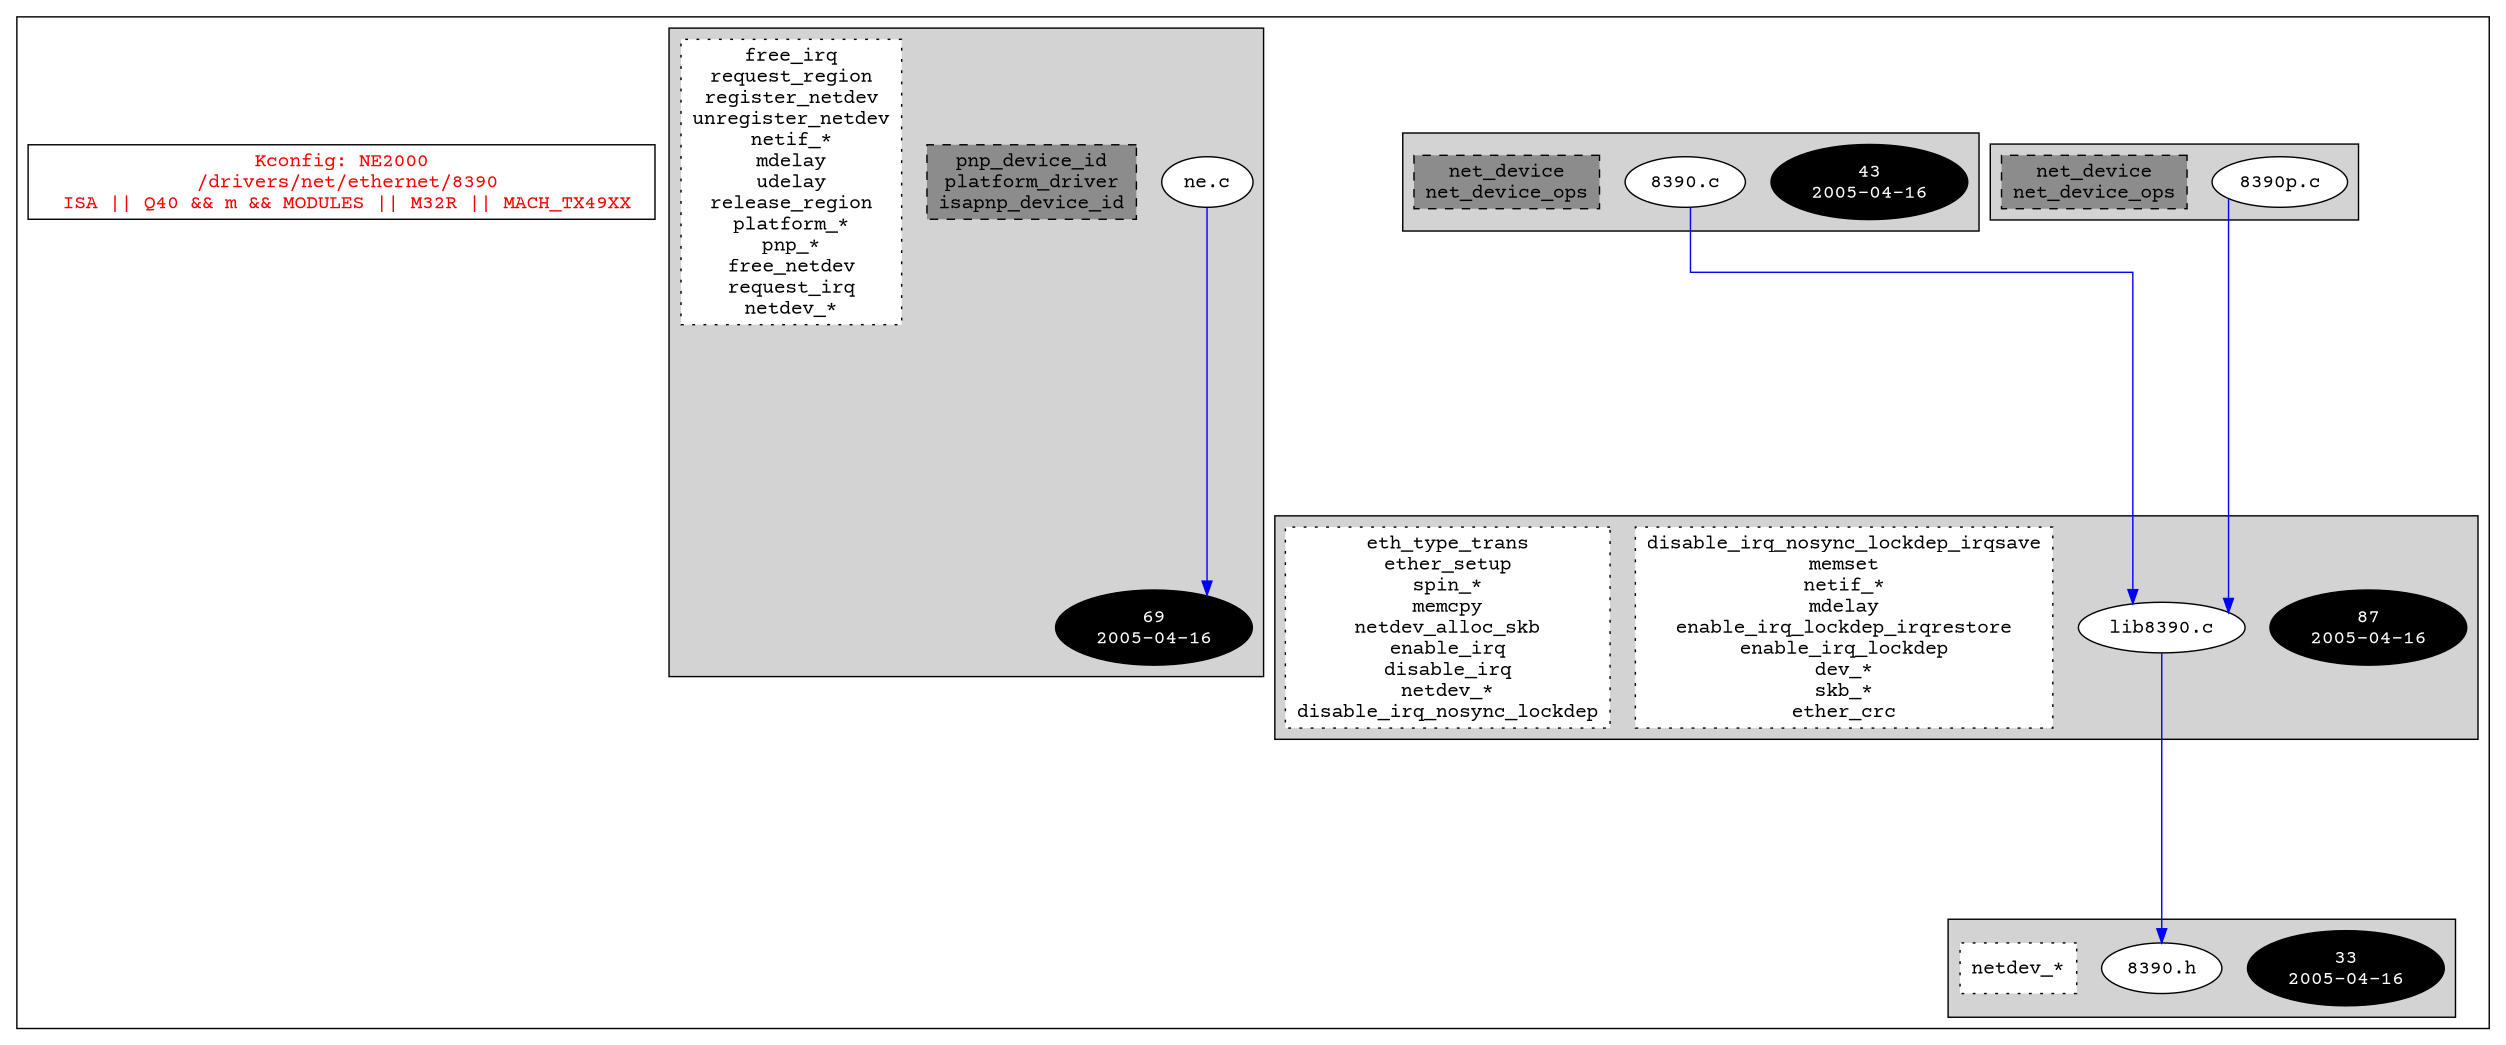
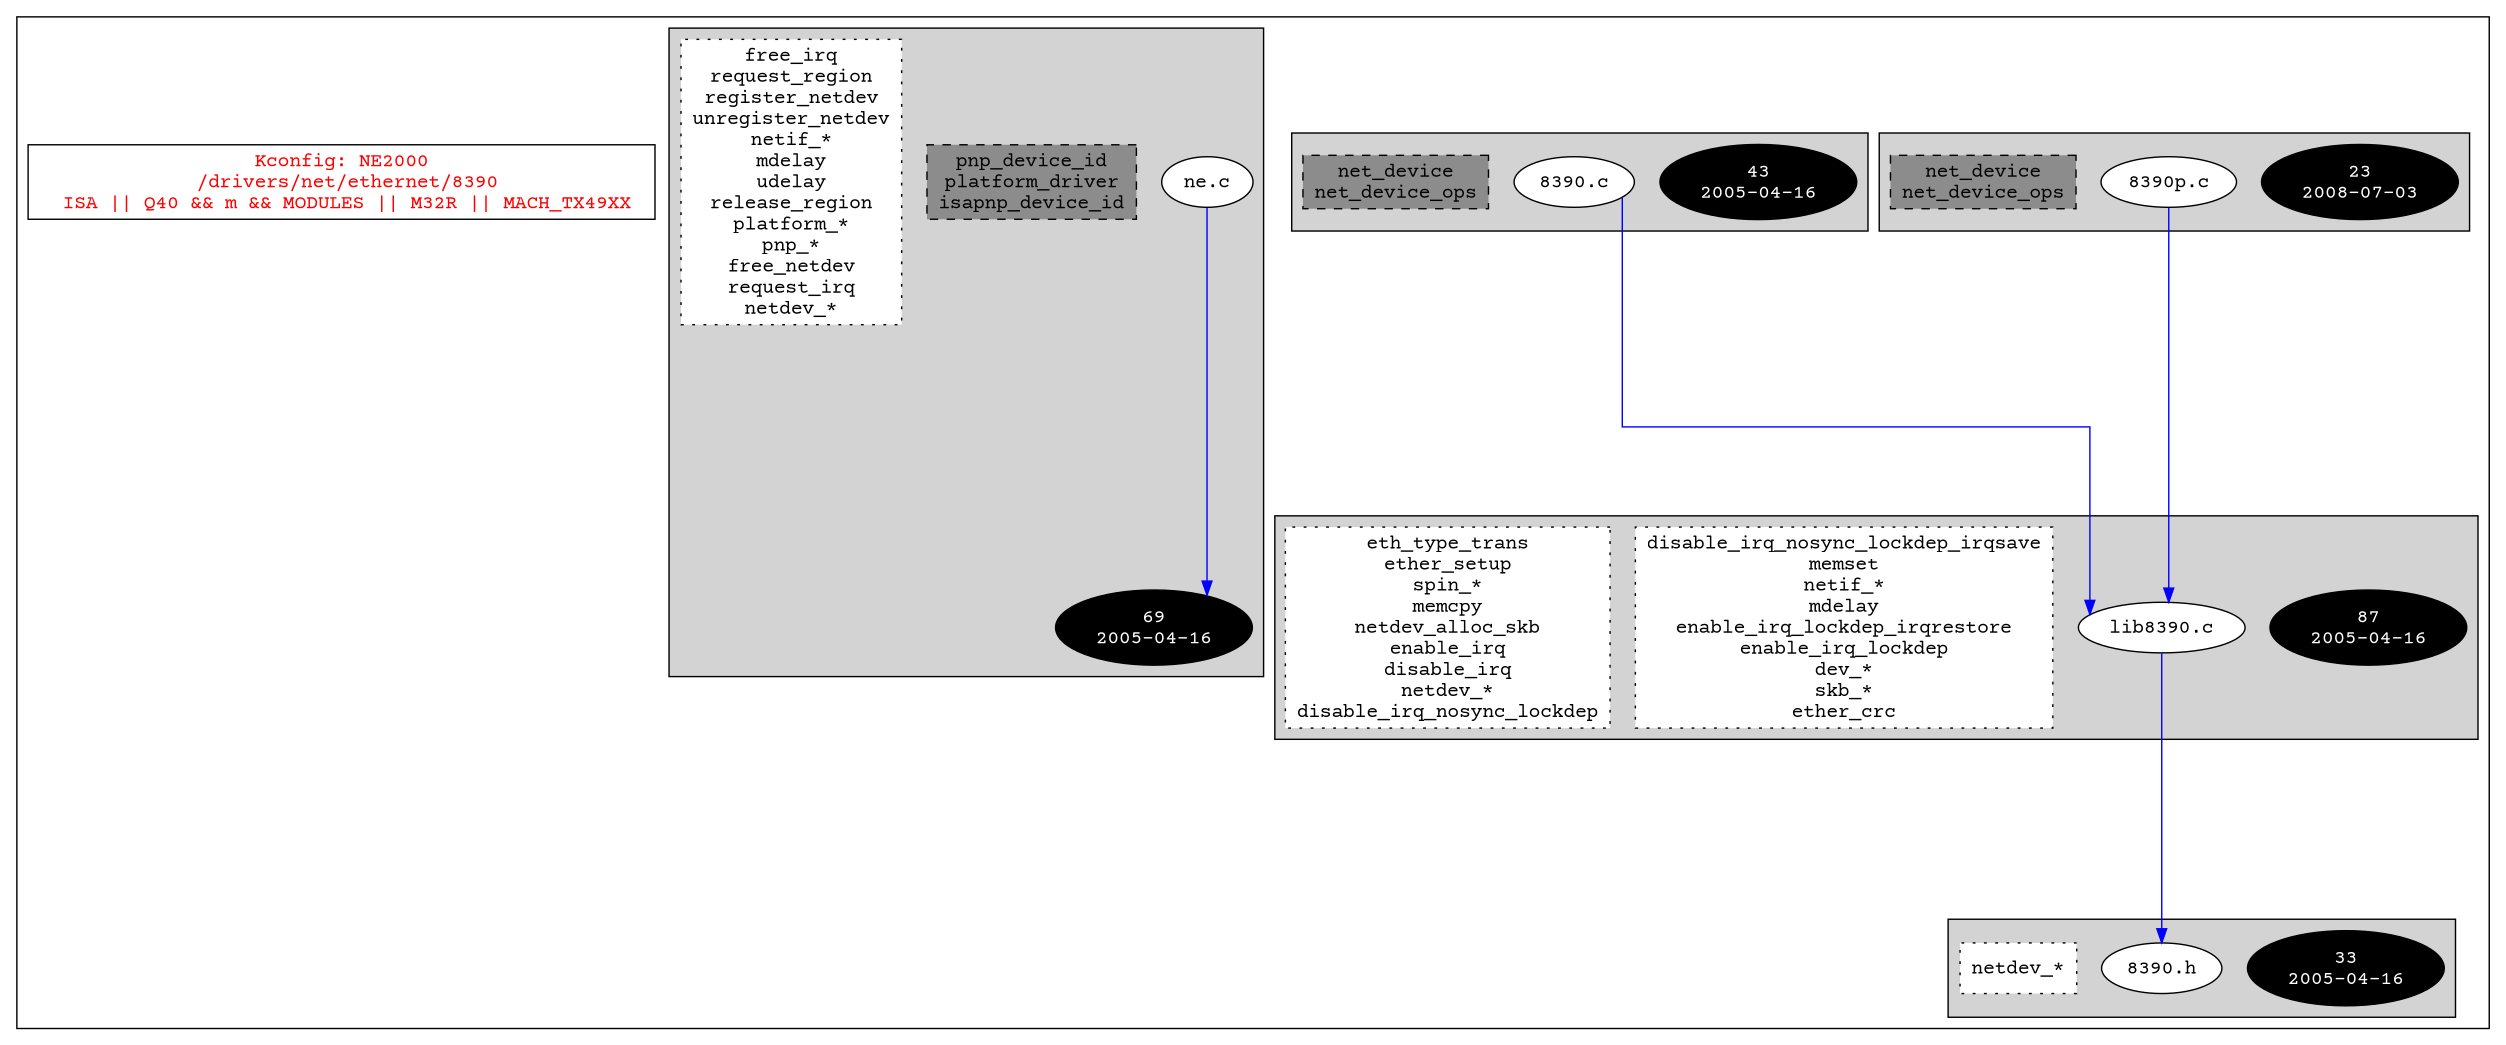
  digraph {
    fontname="Courier Prime"
    ranksep=2
    splines=ortho
    node [fillcolor=white fontcolor=black fontname="Courier Prime" style=filled]
    edge [color=blue fontname="Courier Prime"]
    n1 [fillcolor=black fontcolor=white label="87\n2005-04-16"]
    n2 [label="lib8390.c\n"]
    n3 [label="disable_irq_nosync_lockdep_irqsave\nmemset\nnetif_*\nmdelay\nenable_irq_lockdep_irqrestore\nenable_irq_lockdep\ndev_*\nskb_*\nether_crc\n" shape=box style="filled,dotted"]
    n4 [label="eth_type_trans\nether_setup\nspin_*\nmemcpy\nnetdev_alloc_skb\nenable_irq\ndisable_irq\nnetdev_*\ndisable_irq_nosync_lockdep\n" shape=box style="filled,dotted"]
+   n5 [fillcolor=black fontcolor=white label="23\n2008-07-03"]
    n6 [label="8390p.c\n"]
    n7 [fillcolor=grey55 label="net_device\nnet_device_ops\n" shape=box style="filled,dashed"]
    n8 [fillcolor=black fontcolor=white label="33\n2005-04-16"]
    n9 [label="8390.h\n"]
    n10 [label="netdev_*\n" shape=box style="filled,dotted"]
    n11 [fillcolor=black fontcolor=white label="43\n2005-04-16"]
    n12 [label="8390.c\n"]
    n13 [fillcolor=grey55 label="net_device\nnet_device_ops\n" shape=box style="filled,dashed"]
    n14 [fillcolor=black fontcolor=white label="69\n2005-04-16"]
    n15 [label="ne.c\n"]
    n16 [fillcolor=grey55 label="pnp_device_id\nplatform_driver\nisapnp_device_id\n" shape=box style="filled,dashed"]
    n17 [label="free_irq\nrequest_region\nregister_netdev\nunregister_netdev\nnetif_*\nmdelay\nudelay\nrelease_region\nplatform_*\npnp_*\nfree_netdev\nrequest_irq\nnetdev_*\n" shape=box style="filled,dotted"]
    n18 [fontcolor=red label="Kconfig: NE2000\n /drivers/net/ethernet/8390\n  ISA || Q40 && m && MODULES || M32R || MACH_TX49XX " shape=box fillcolor="" style=""]
    subgraph cluster_1 {
      n18
      subgraph cluster_2 {
        style=filled
        n1
        n2
        n3
        n4
      }
      subgraph cluster_3 {
        style=filled
+       n5
        n6
        n7
      }
      subgraph cluster_4 {
        style=filled
        n8
        n9
        n10
      }
      subgraph cluster_5 {
        style=filled
        n11
        n12
        n13
      }
      subgraph cluster_6 {
        style=filled
        n14
        n15
        n16
        n17
      }
    }
    n2 -> n9
    n6 -> n2
    n12 -> n2
    n15 -> n14
  }
